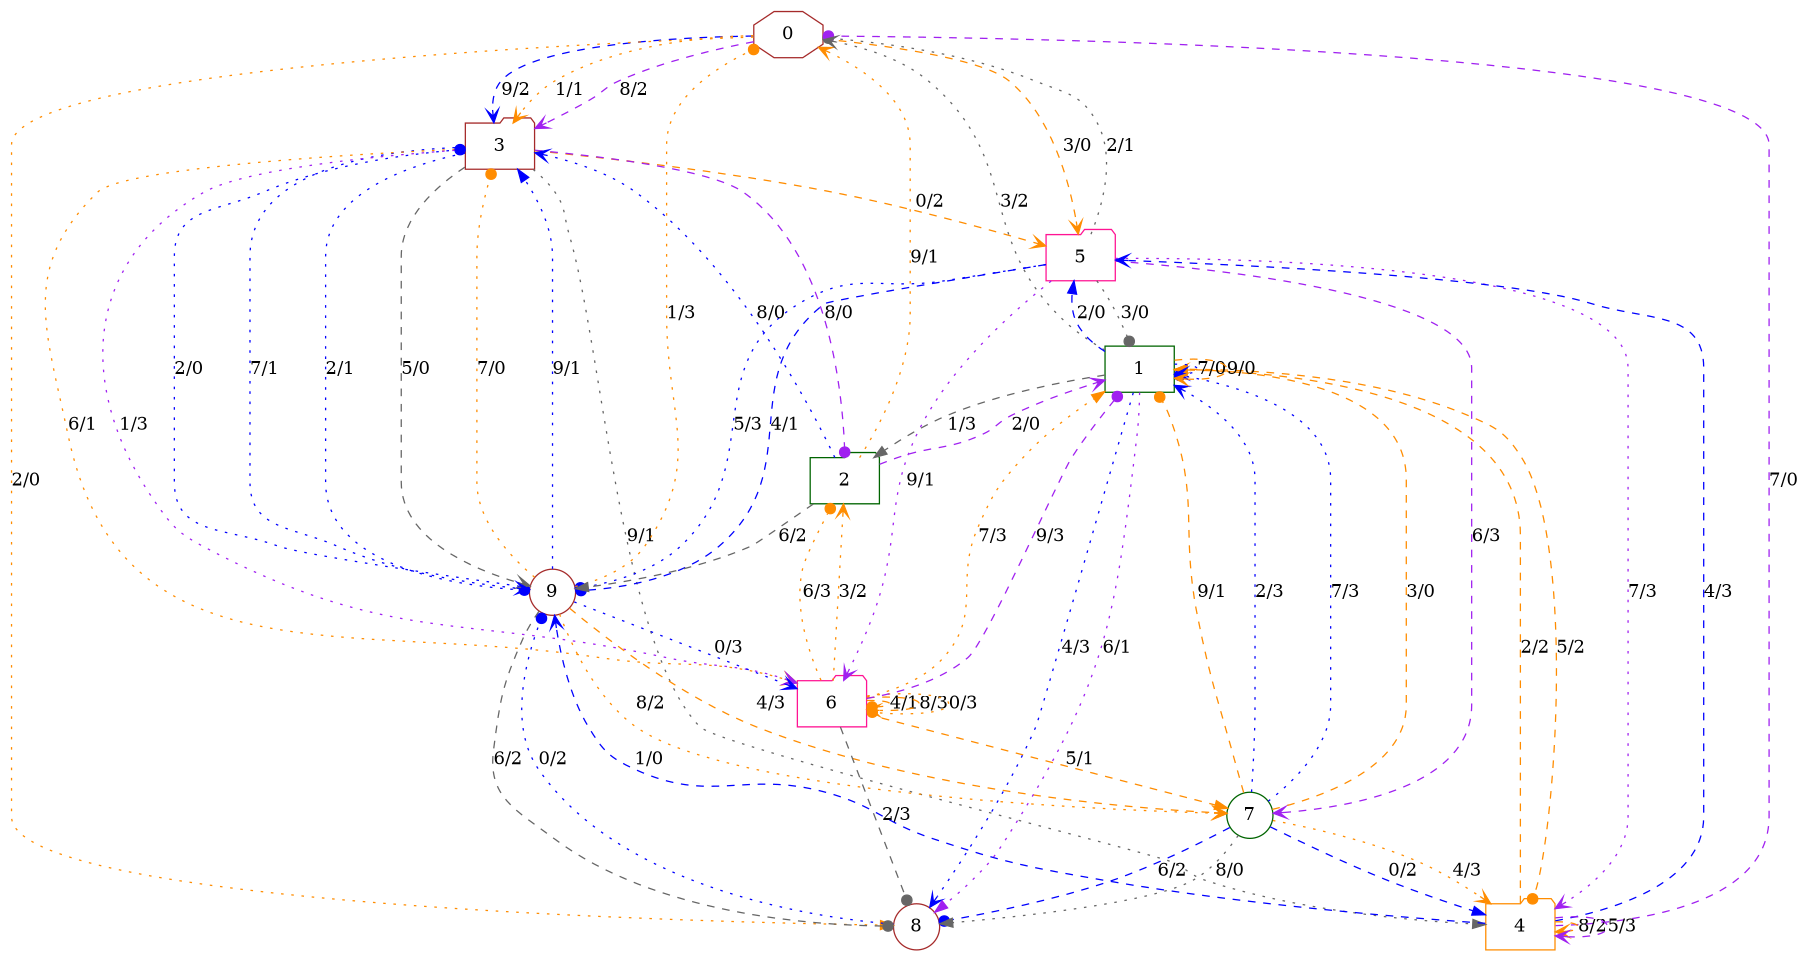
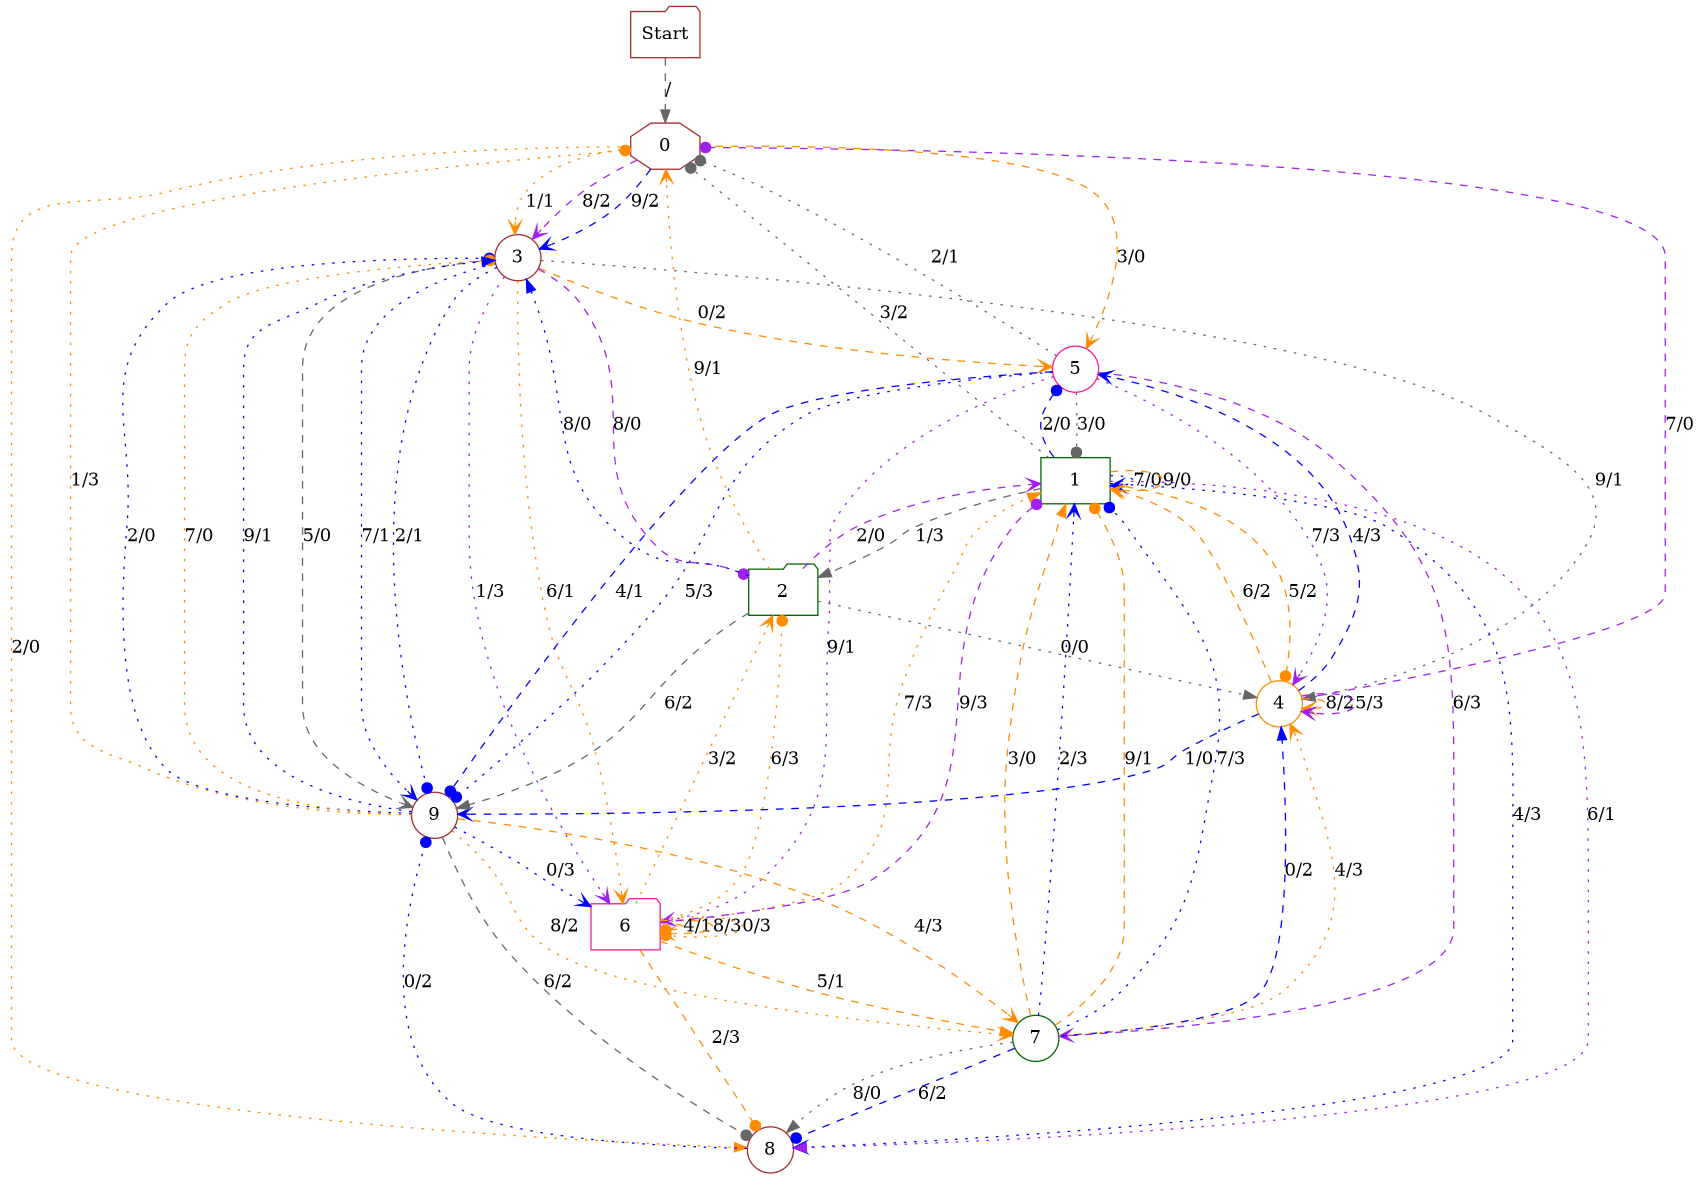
  digraph {
    node [color=brown shape=circle]
    edge [arrowhead=vee color=darkorange style=dotted]
+   Start [shape=folder]
    0 [shape=octagon]
-   3 [shape=folder]
+   3
    8
-   5 [color=deeppink shape=folder]
+   5 [color=deeppink]
    9
    6 [color=deeppink shape=folder]
-   4 [color=darkorange shape=folder]
+   4 [color=darkorange]
    2 [color=darkgreen shape=folder]
    7 [color=darkgreen]
    1 [color=darkgreen shape=box]
+   Start -> 0 [arrowhead=normal color=gray40 label="/" style=dashed]
    0 -> 3 [color=purple label="8/2" style=dashed]
    0 -> 3 [color=blue label="9/2" style=dashed]
    0 -> 3 [label="1/1"]
    0 -> 8 [arrowhead=normal label="2/0"]
    0 -> 5 [label="3/0" style=dashed]
    3 -> 5 [label="0/2" style=dashed]
    3 -> 9 [arrowhead=dot color=blue label="2/1"]
    3 -> 9 [color=gray40 label="5/0" style=dashed]
    3 -> 9 [color=blue label="7/1"]
    3 -> 6 [label="6/1"]
    3 -> 6 [color=purple label="1/3"]
    3 -> 4 [arrowhead=normal color=gray40 label="9/1"]
    3 -> 2 [arrowhead=dot color=purple label="8/0" style=dashed]
    8 -> 9 [arrowhead=dot color=blue label="0/2"]
    5 -> 0 [arrowhead=dot color=gray40 label="2/1"]
    5 -> 9 [arrowhead=dot color=blue label="4/1" style=dashed]
    5 -> 9 [arrowhead=dot color=blue label="5/3"]
    5 -> 6 [color=purple label="9/1"]
    5 -> 4 [color=purple label="7/3"]
    5 -> 7 [color=purple label="6/3" style=dashed]
    5 -> 1 [arrowhead=dot color=gray40 label="3/0"]
    9 -> 0 [arrowhead=dot label="1/3"]
    9 -> 3 [arrowhead=dot color=blue label="2/0"]
    9 -> 3 [arrowhead=dot label="7/0"]
    9 -> 3 [arrowhead=normal color=blue label="9/1"]
    9 -> 8 [arrowhead=dot color=gray40 label="6/2" style=dashed]
    9 -> 6 [color=blue label="0/3"]
    9 -> 7 [label="4/3" style=dashed]
    9 -> 7 [label="8/2"]
-   6 -> 8 [arrowhead=dot color=gray40 label="2/3" style=dashed]
+   6 -> 8 [arrowhead=dot label="2/3" style=dashed]
    6 -> 6 [arrowhead=dot label="4/1" style=dashed]
    6 -> 6 [label="8/3" style=dashed]
    6 -> 6 [arrowhead=dot label="0/3"]
    6 -> 2 [arrowhead=dot label="6/3"]
    6 -> 2 [label="3/2"]
    6 -> 7 [arrowhead=normal label="5/1" style=dashed]
    6 -> 1 [arrowhead=normal label="7/3"]
    6 -> 1 [arrowhead=dot color=purple label="9/3" style=dashed]
    4 -> 0 [arrowhead=dot color=purple label="7/0" style=dashed]
    4 -> 5 [color=blue label="4/3" style=dashed]
    4 -> 9 [color=blue label="1/0" style=dashed]
    4 -> 4 [label="8/2" style=dashed]
    4 -> 4 [color=purple label="5/3" style=dashed]
-   4 -> 1 [label="2/2" style=dashed]
+   4 -> 1 [label="6/2" style=dashed]
    2 -> 0 [label="9/1"]
-   2 -> 3 [color=blue label="8/0"]
+   2 -> 3 [arrowhead=normal color=blue label="8/0"]
    2 -> 9 [arrowhead=normal color=gray40 label="6/2" style=dashed]
+   2 -> 4 [arrowhead=normal color=gray40 label="0/0"]
    2 -> 1 [color=purple label="2/0" style=dashed]
    7 -> 8 [arrowhead=dot color=blue label="6/2" style=dashed]
    7 -> 8 [arrowhead=normal color=gray40 label="8/0"]
    7 -> 4 [arrowhead=normal color=blue label="0/2" style=dashed]
    7 -> 4 [label="4/3"]
    7 -> 1 [arrowhead=dot label="9/1" style=dashed]
    7 -> 1 [arrowhead=dot color=blue label="7/3"]
    7 -> 1 [arrowhead=normal label="3/0" style=dashed]
    7 -> 1 [color=blue label="2/3"]
-   1 -> 0 [color=gray40 label="3/2"]
+   1 -> 0 [arrowhead=dot color=gray40 label="3/2"]
    1 -> 8 [color=blue label="4/3"]
    1 -> 8 [arrowhead=normal color=purple label="6/1"]
-   1 -> 5 [arrowhead=normal color=blue label="2/0" style=dashed]
+   1 -> 5 [arrowhead=dot color=blue label="2/0" style=dashed]
    1 -> 4 [arrowhead=dot label="5/2" style=dashed]
    1 -> 2 [arrowhead=normal color=gray40 label="1/3" style=dashed]
    1 -> 1 [color=blue label="7/0"]
    1 -> 1 [label="9/0" style=dashed]
  }
